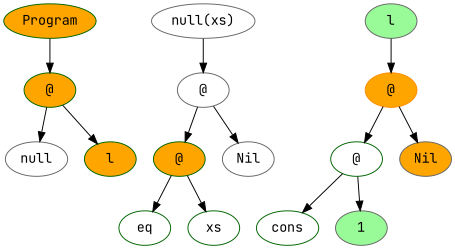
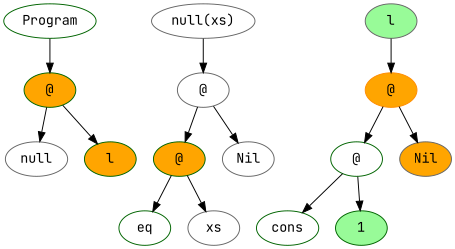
  digraph {
    fontname="JetBrains Mono"
    node [color=darkgreen fillcolor=white fontname="JetBrains Mono" style=filled]
    edge [fontname="JetBrains Mono"]
-   n1 [fillcolor=orange label=Program]
+   n1 [label=Program]
    n2 [fillcolor=orange label="@"]
    n3 [color=gray40 label=null]
    n4 [fillcolor=orange label=l]
    n5 [color=gray40 label="null(xs)"]
    n6 [color=gray40 label="@"]
    n7 [fillcolor=orange label="@"]
    n8 [color=gray40 label=Nil]
    n9 [label=eq]
-   n10 [label=xs]
+   n10 [color=gray40 label=xs]
    n11 [color=gray40 fillcolor=palegreen label=l]
    n12 [color=darkorange fillcolor=orange label="@"]
    n13 [label="@"]
    n14 [color=gray40 fillcolor=orange label=Nil]
    n15 [label=cons]
-   n16 [color=gray40 fillcolor=palegreen label=1]
+   n16 [fillcolor=palegreen label=1]
    n1 -> n2
    n2 -> n3
    n2 -> n4
    n5 -> n6
    n6 -> n7
    n6 -> n8
    n7 -> n9
    n7 -> n10
    n11 -> n12
    n12 -> n13
    n12 -> n14
    n13 -> n15
    n13 -> n16
  }
